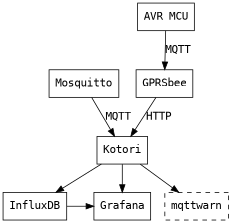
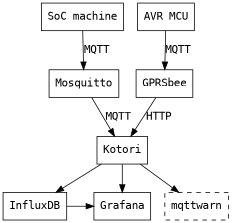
  digraph {
    fontname="DejaVu Sans Mono"
    rankdir=TB
    ranksep=0.5
    node [fontname="DejaVu Sans Mono" shape=box]
    edge [fontname="DejaVu Sans Mono"]
    n1 [label=InfluxDB]
    n2 [label=Grafana]
    n3 [label=mqttwarn style=dashed]
+   n4 [label="SoC machine"]
    n5 [label=Mosquitto]
    n6 [label=Kotori]
    n7 [label="AVR MCU"]
    n8 [label=GPRSbee]
    subgraph sub_1 {
      rank=same
      n1
      n2
      n3
    }
    n1 -> n2
+   n4 -> n5 [label=MQTT]
    n5 -> n6 [label=MQTT]
    n6 -> n1
    n6 -> n2
    n6 -> n3
    n7 -> n8 [label=MQTT]
    n8 -> n6 [label=HTTP]
  }
